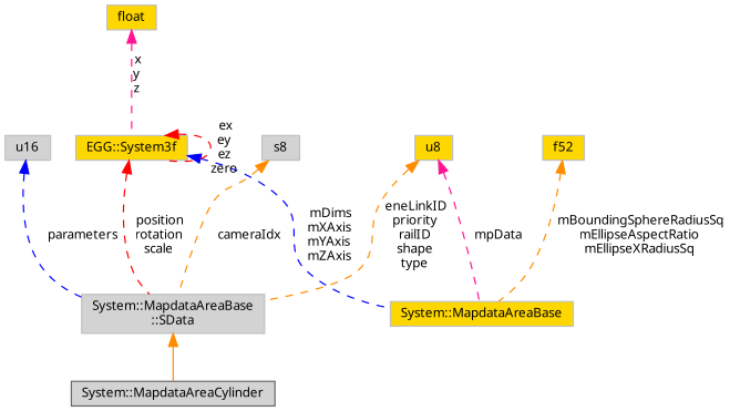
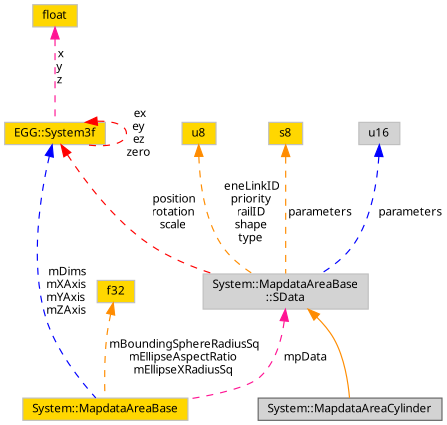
  digraph {
    fontname="Noto Sans"
    node [color=grey75 fillcolor=gold fontname="Noto Sans" fontsize=10 shape=box style=filled]
    edge [color=darkorange dir=back fontname="Noto Sans" fontsize=10 labelfontname=FreeMono labelfontsize=10 style=dashed]
    n1 [color=gray40 fillcolor=lightgrey fontcolor=black height=0.2 label="System::MapdataAreaCylinder" width=0.4]
    n2 [height=0.2 label="System::MapdataAreaBase" width=0.4]
    n3 [fillcolor=lightgrey height=0.2 label="System::MapdataAreaBase\l::SData" width=0.4]
    n4 [height=0.2 label=u8 width=0.4]
-   n5 [fillcolor=lightgrey height=0.2 label=s8 width=0.4]
+   n5 [height=0.2 label=s8 width=0.4]
    n6 [height=0.2 label="EGG::System3f" width=0.4]
    n7 [height=0.2 label=float width=0.4]
    n8 [fillcolor=lightgrey height=0.2 label=u16 width=0.4]
-   n9 [height=0.2 label=f52 width=0.4]
+   n9 [height=0.2 label=f32 width=0.4]
    n3 -> n1 [style=solid]
-   n4 -> n2 [color=deeppink label=" mpData"]
+   n3 -> n2 [color=deeppink label=" mpData"]
    n4 -> n3 [label=" eneLinkID\npriority\nrailID\nshape\ntype"]
-   n5 -> n3 [label=" cameraIdx"]
+   n5 -> n3 [label=" parameters"]
    n6 -> n2 [color=blue label=" mDims\nmXAxis\nmYAxis\nmZAxis"]
    n6 -> n3 [color=red label=" position\nrotation\nscale"]
    n6 -> n6 [color=red label=" ex\ney\nez\nzero"]
    n7 -> n6 [color=deeppink label=" x\ny\nz"]
    n8 -> n3 [color=blue label=" parameters"]
    n9 -> n2 [label=" mBoundingSphereRadiusSq\nmEllipseAspectRatio\nmEllipseXRadiusSq"]
  }
